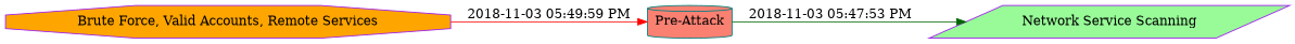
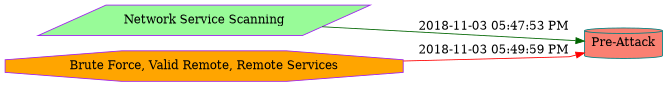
  digraph {
    rankdir=LR
    splines=polyline
    node [color=purple style=filled]
    n1 [fillcolor=palegreen label="Network Service Scanning" shape=parallelogram]
    n2 [color=teal fillcolor=salmon label="Pre-Attack" shape=cylinder]
-   n3 [fillcolor=orange label="Brute Force, Valid Accounts, Remote Services" shape=octagon]
-   n2 -> n1 [color=darkgreen label="2018-11-03 05:47:53 PM"]
+   n3 [fillcolor=orange label="Brute Force, Valid Remote, Remote Services" shape=octagon]
+   n1 -> n2 [color=darkgreen label="2018-11-03 05:47:53 PM"]
    n3 -> n2 [color=red label="2018-11-03 05:49:59 PM"]
  }
